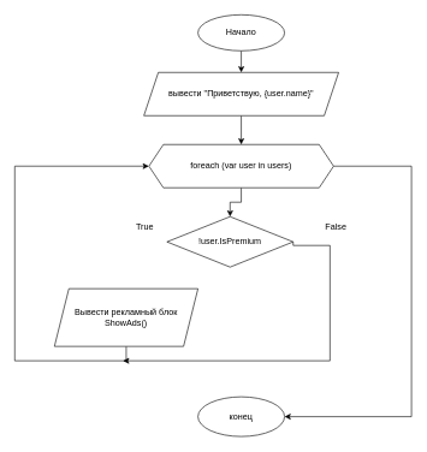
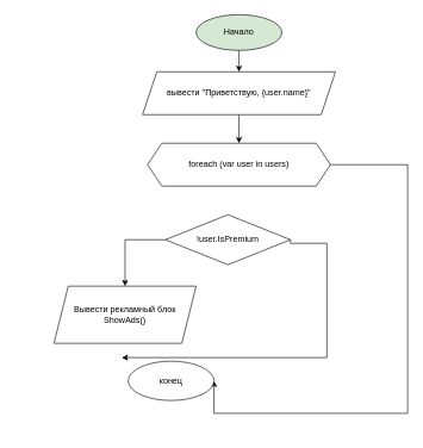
  <mxCell id="0" />
  <mxCell id="1" parent="0" />
  <mxCell id="2" style="edgeStyle=orthogonalEdgeStyle;rounded=0;orthogonalLoop=1;jettySize=auto;html=1;exitX=0.5;exitY=1;exitDx=0;exitDy=0;entryX=0.5;entryY=0;entryDx=0;entryDy=0;" edge="1" parent="1" source="3" target="5"><mxGeometry relative="1" as="geometry" /></mxCell>
- <mxCell id="3" value="Начало" style="ellipse;whiteSpace=wrap;html=1;" vertex="1" parent="1"><mxGeometry x="274" y="20" width="120" height="50" as="geometry" /></mxCell>
+ <mxCell id="3" value="Начало" style="ellipse;whiteSpace=wrap;html=1;fillColor=#d5e8d4;" vertex="1" parent="1"><mxGeometry x="274" y="20" width="120" height="50" as="geometry" /></mxCell>
  <mxCell id="4" style="edgeStyle=orthogonalEdgeStyle;rounded=0;orthogonalLoop=1;jettySize=auto;html=1;exitX=0.5;exitY=1;exitDx=0;exitDy=0;entryX=0.5;entryY=0;entryDx=0;entryDy=0;" edge="1" parent="1" source="5" target="8"><mxGeometry relative="1" as="geometry" /></mxCell>
  <mxCell id="5" value="вывести &quot;Приветствую, {user.name}&quot;" style="shape=parallelogram;perimeter=parallelogramPerimeter;whiteSpace=wrap;html=1;fixedSize=1;" vertex="1" parent="1"><mxGeometry x="199" y="100" width="270" height="60" as="geometry" /></mxCell>
- <mxCell id="6" style="edgeStyle=orthogonalEdgeStyle;rounded=0;orthogonalLoop=1;jettySize=auto;html=1;exitX=0.5;exitY=1;exitDx=0;exitDy=0;entryX=0.5;entryY=0;entryDx=0;entryDy=0;" edge="1" parent="1" source="8" target="11"><mxGeometry relative="1" as="geometry" /></mxCell>
  <mxCell id="7" style="edgeStyle=orthogonalEdgeStyle;rounded=0;orthogonalLoop=1;jettySize=auto;html=1;exitX=1;exitY=0.5;exitDx=0;exitDy=0;entryX=1;entryY=0.5;entryDx=0;entryDy=0;" edge="1" parent="1" source="8" target="16"><mxGeometry relative="1" as="geometry"><Array as="points"><mxPoint x="570" y="230" /><mxPoint x="570" y="578" /></Array></mxGeometry></mxCell>
  <mxCell id="8" value="foreach (var user in users)" style="shape=hexagon;perimeter=hexagonPerimeter2;whiteSpace=wrap;html=1;fixedSize=1;" vertex="1" parent="1"><mxGeometry x="206" y="200" width="256" height="60" as="geometry" /></mxCell>
+ <mxCell id="9" style="edgeStyle=orthogonalEdgeStyle;rounded=0;orthogonalLoop=1;jettySize=auto;html=1;exitX=0;exitY=0.5;exitDx=0;exitDy=0;entryX=0.5;entryY=0;entryDx=0;entryDy=0;" edge="1" parent="1" source="11" target="13"><mxGeometry relative="1" as="geometry" /></mxCell>
  <mxCell id="10" style="edgeStyle=orthogonalEdgeStyle;rounded=0;orthogonalLoop=1;jettySize=auto;html=1;exitX=1;exitY=0.5;exitDx=0;exitDy=0;" edge="1" parent="1" source="11"><mxGeometry relative="1" as="geometry"><mxPoint x="170" y="500" as="targetPoint" /><Array as="points"><mxPoint x="457" y="340" /><mxPoint x="457" y="500" /></Array></mxGeometry></mxCell>
  <mxCell id="11" value="!user.IsPremium" style="rhombus;whiteSpace=wrap;html=1;" vertex="1" parent="1"><mxGeometry x="231" y="300" width="175" height="70" as="geometry" /></mxCell>
- <mxCell id="12" style="edgeStyle=orthogonalEdgeStyle;rounded=0;orthogonalLoop=1;jettySize=auto;html=1;exitX=0.5;exitY=1;exitDx=0;exitDy=0;entryX=0;entryY=0.5;entryDx=0;entryDy=0;" edge="1" parent="1" source="13" target="8"><mxGeometry relative="1" as="geometry"><Array as="points"><mxPoint x="175" y="500" /><mxPoint x="20" y="500" /><mxPoint x="20" y="230" /></Array></mxGeometry></mxCell>
  <mxCell id="13" value="Вывести рекламный блок ShowAds()" style="shape=parallelogram;perimeter=parallelogramPerimeter;whiteSpace=wrap;html=1;fixedSize=1;" vertex="1" parent="1"><mxGeometry x="75" y="400" width="199" height="80" as="geometry" /></mxCell>
- <mxCell id="14" value="True" style="text;html=1;align=center;verticalAlign=middle;resizable=0;points=[];autosize=1;strokeColor=none;fillColor=none;" vertex="1" parent="1"><mxGeometry x="175" y="300" width="50" height="30" as="geometry" /></mxCell>
- <mxCell id="15" value="False" style="text;html=1;align=center;verticalAlign=middle;resizable=0;points=[];autosize=1;strokeColor=none;fillColor=none;" vertex="1" parent="1"><mxGeometry x="440" y="300" width="50" height="30" as="geometry" /></mxCell>
- <mxCell id="16" value="конец" style="ellipse;whiteSpace=wrap;html=1;" vertex="1" parent="1"><mxGeometry x="274" y="550" width="120" height="55" as="geometry" /></mxCell>
+ <mxCell id="16" value="конец" style="ellipse;whiteSpace=wrap;html=1;" vertex="1" parent="1"><mxGeometry x="179" y="505" width="120" height="55" as="geometry" /></mxCell>
